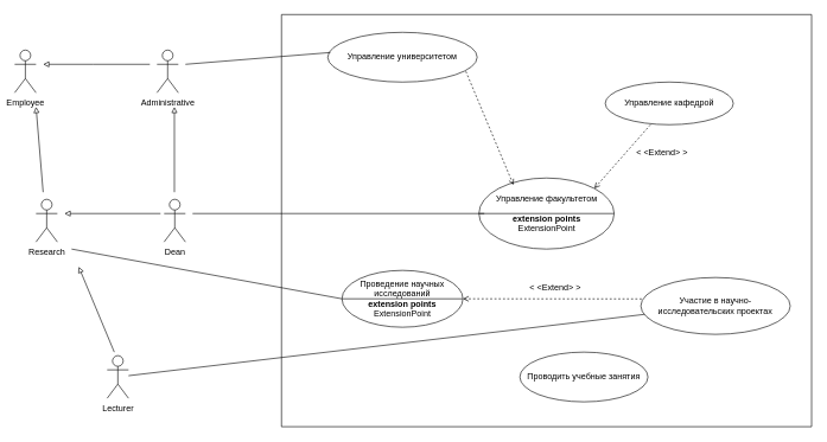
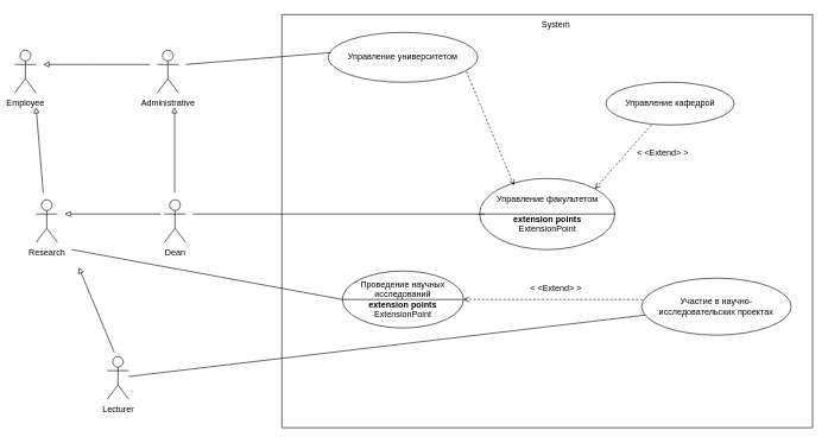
  <mxCell id="0" />
  <mxCell id="1" parent="0" />
  <mxCell id="2" value="Employee" style="shape=umlActor;verticalLabelPosition=bottom;verticalAlign=top;html=1;outlineConnect=0;" vertex="1" parent="1"><mxGeometry x="20" y="70" width="30" height="60" as="geometry" /></mxCell>
  <mxCell id="3" value="Administrative" style="shape=umlActor;verticalLabelPosition=bottom;verticalAlign=top;html=1;outlineConnect=0;" vertex="1" parent="1"><mxGeometry x="220" y="70" width="30" height="60" as="geometry" /></mxCell>
  <mxCell id="4" value="Research" style="shape=umlActor;verticalLabelPosition=bottom;verticalAlign=top;html=1;outlineConnect=0;" vertex="1" parent="1"><mxGeometry x="50" y="280" width="30" height="60" as="geometry" /></mxCell>
  <mxCell id="5" value="Dean" style="shape=umlActor;verticalLabelPosition=bottom;verticalAlign=top;html=1;outlineConnect=0;" vertex="1" parent="1"><mxGeometry x="230" y="280" width="30" height="60" as="geometry" /></mxCell>
  <mxCell id="6" value="Lecturer" style="shape=umlActor;verticalLabelPosition=bottom;verticalAlign=top;html=1;outlineConnect=0;" vertex="1" parent="1"><mxGeometry x="150" y="500" width="30" height="60" as="geometry" /></mxCell>
  <mxCell id="7" value="" style="verticalLabelPosition=bottom;verticalAlign=top;html=1;shape=mxgraph.basic.rect;fillColor2=none;strokeWidth=1;size=20;indent=5;" vertex="1" parent="1"><mxGeometry x="395" y="20" width="745" height="580" as="geometry" /></mxCell>
+ <mxCell id="8" value="System" style="text;html=1;strokeColor=none;fillColor=none;align=center;verticalAlign=middle;whiteSpace=wrap;rounded=0;" vertex="1" parent="1"><mxGeometry x="750" y="20" width="60" height="30" as="geometry" /></mxCell>
  <mxCell id="9" value="Управление университетом" style="ellipse;whiteSpace=wrap;html=1;align=center;" vertex="1" parent="1"><mxGeometry x="460" y="45" width="210" height="70" as="geometry" /></mxCell>
  <mxCell id="10" value="Управление кафедрой" style="ellipse;whiteSpace=wrap;html=1;align=center;" vertex="1" parent="1"><mxGeometry x="850" y="115" width="180" height="60" as="geometry" /></mxCell>
  <mxCell id="11" value="Участие в научно-исследовательских проектах" style="ellipse;whiteSpace=wrap;html=1;align=center;" vertex="1" parent="1"><mxGeometry x="900" y="390" width="210" height="80" as="geometry" /></mxCell>
- <mxCell id="12" value="Проводить учебные занятия" style="ellipse;whiteSpace=wrap;html=1;align=center;" vertex="1" parent="1"><mxGeometry x="730" y="495" width="180" height="70" as="geometry" /></mxCell>
  <mxCell id="13" value="Управление факультетом&lt;br&gt;&lt;br&gt;&lt;b&gt;extension points&lt;br&gt;&lt;/b&gt;ExtensionPoint" style="ellipse;whiteSpace=wrap;html=1;align=center;" vertex="1" parent="1"><mxGeometry x="672.5" y="250" width="190" height="100" as="geometry" /></mxCell>
  <mxCell id="14" value="Проведение научных исследований&lt;br&gt;&lt;b&gt;extension points&lt;br style=&quot;border-color: var(--border-color);&quot;&gt;&lt;/b&gt;ExtensionPoint" style="ellipse;whiteSpace=wrap;html=1;align=center;" vertex="1" parent="1"><mxGeometry x="480" y="380" width="170" height="80" as="geometry" /></mxCell>
  <mxCell id="15" value="" style="endArrow=none;startArrow=open;html=1;rounded=0;exitX=1;exitY=0;exitDx=0;exitDy=0;dashed=1;startFill=0;endFill=0;" edge="1" parent="1" source="13" target="10"><mxGeometry width="50" height="50" relative="1" as="geometry"><mxPoint x="800" y="270" as="sourcePoint" /><mxPoint x="850" y="220" as="targetPoint" /></mxGeometry></mxCell>
  <mxCell id="16" value="" style="endArrow=none;startArrow=open;html=1;rounded=0;entryX=0.92;entryY=0.755;entryDx=0;entryDy=0;entryPerimeter=0;exitX=0.255;exitY=0.098;exitDx=0;exitDy=0;exitPerimeter=0;dashed=1;endFill=0;startFill=0;" edge="1" parent="1" source="13" target="9"><mxGeometry width="50" height="50" relative="1" as="geometry"><mxPoint x="590" y="210" as="sourcePoint" /><mxPoint x="640" y="160" as="targetPoint" /></mxGeometry></mxCell>
  <mxCell id="17" value="" style="endArrow=none;startArrow=open;html=1;rounded=0;exitX=1;exitY=0.5;exitDx=0;exitDy=0;entryX=0.011;entryY=0.377;entryDx=0;entryDy=0;entryPerimeter=0;dashed=1;startFill=0;endFill=0;" edge="1" parent="1" source="14" target="11"><mxGeometry width="50" height="50" relative="1" as="geometry"><mxPoint x="720" y="430" as="sourcePoint" /><mxPoint x="900" y="410" as="targetPoint" /></mxGeometry></mxCell>
  <mxCell id="18" value="" style="endArrow=none;html=1;rounded=0;" edge="1" parent="1" source="6" target="11"><mxGeometry width="50" height="50" relative="1" as="geometry"><mxPoint x="220" y="540" as="sourcePoint" /><mxPoint x="720" y="520" as="targetPoint" /></mxGeometry></mxCell>
  <mxCell id="19" value="" style="endArrow=block;html=1;rounded=0;endFill=0;" edge="1" parent="1"><mxGeometry width="50" height="50" relative="1" as="geometry"><mxPoint x="160" y="495" as="sourcePoint" /><mxPoint x="110" y="375" as="targetPoint" /></mxGeometry></mxCell>
  <mxCell id="20" value="" style="endArrow=none;html=1;rounded=0;endFill=0;" edge="1" parent="1"><mxGeometry width="50" height="50" relative="1" as="geometry"><mxPoint x="480" y="420" as="sourcePoint" /><mxPoint x="100" y="350" as="targetPoint" /></mxGeometry></mxCell>
  <mxCell id="21" value="" style="endArrow=block;html=1;rounded=0;endFill=0;" edge="1" parent="1"><mxGeometry width="50" height="50" relative="1" as="geometry"><mxPoint x="60" y="270" as="sourcePoint" /><mxPoint x="50" y="150" as="targetPoint" /></mxGeometry></mxCell>
  <mxCell id="22" value="" style="endArrow=block;html=1;rounded=0;endFill=0;" edge="1" parent="1"><mxGeometry width="50" height="50" relative="1" as="geometry"><mxPoint x="210" y="90" as="sourcePoint" /><mxPoint x="60" y="90" as="targetPoint" /><Array as="points"><mxPoint x="130" y="90" /></Array></mxGeometry></mxCell>
  <mxCell id="23" value="" style="endArrow=block;html=1;rounded=0;endFill=0;" edge="1" parent="1"><mxGeometry width="50" height="50" relative="1" as="geometry"><mxPoint x="225" y="300" as="sourcePoint" /><mxPoint x="90" y="300" as="targetPoint" /></mxGeometry></mxCell>
  <mxCell id="24" value="" style="endArrow=block;html=1;rounded=0;endFill=0;" edge="1" parent="1"><mxGeometry width="50" height="50" relative="1" as="geometry"><mxPoint x="244.47" y="270" as="sourcePoint" /><mxPoint x="244.47" y="150" as="targetPoint" /></mxGeometry></mxCell>
  <mxCell id="25" value="" style="endArrow=none;startArrow=none;html=1;rounded=0;exitX=0.018;exitY=0.406;exitDx=0;exitDy=0;exitPerimeter=0;startFill=0;endFill=0;" edge="1" parent="1" source="9"><mxGeometry width="50" height="50" relative="1" as="geometry"><mxPoint x="460" y="100" as="sourcePoint" /><mxPoint x="260" y="90" as="targetPoint" /></mxGeometry></mxCell>
  <mxCell id="26" value="" style="endArrow=none;html=1;rounded=0;endFill=0;" edge="1" parent="1"><mxGeometry width="50" height="50" relative="1" as="geometry"><mxPoint x="680" y="300" as="sourcePoint" /><mxPoint x="270" y="300" as="targetPoint" /></mxGeometry></mxCell>
  <mxCell id="27" value="&amp;lt; &amp;lt;Extend&amp;gt; &amp;gt;" style="text;html=1;strokeColor=none;fillColor=none;align=center;verticalAlign=middle;whiteSpace=wrap;rounded=0;" vertex="1" parent="1"><mxGeometry x="890" y="200" width="80" height="30" as="geometry" /></mxCell>
  <mxCell id="28" value="&amp;lt; &amp;lt;Extend&amp;gt; &amp;gt;" style="text;html=1;strokeColor=none;fillColor=none;align=center;verticalAlign=middle;whiteSpace=wrap;rounded=0;" vertex="1" parent="1"><mxGeometry x="740" y="390" width="80" height="30" as="geometry" /></mxCell>
  <mxCell id="29" value="" style="endArrow=none;html=1;rounded=0;entryX=1;entryY=0.5;entryDx=0;entryDy=0;" edge="1" parent="1" target="14"><mxGeometry width="50" height="50" relative="1" as="geometry"><mxPoint x="480" y="420" as="sourcePoint" /><mxPoint x="530" y="370" as="targetPoint" /></mxGeometry></mxCell>
  <mxCell id="30" value="" style="endArrow=none;html=1;rounded=0;exitX=0;exitY=0.5;exitDx=0;exitDy=0;entryX=1;entryY=0.5;entryDx=0;entryDy=0;" edge="1" parent="1" source="13" target="13"><mxGeometry width="50" height="50" relative="1" as="geometry"><mxPoint x="680" y="300" as="sourcePoint" /><mxPoint x="730" y="250" as="targetPoint" /></mxGeometry></mxCell>
